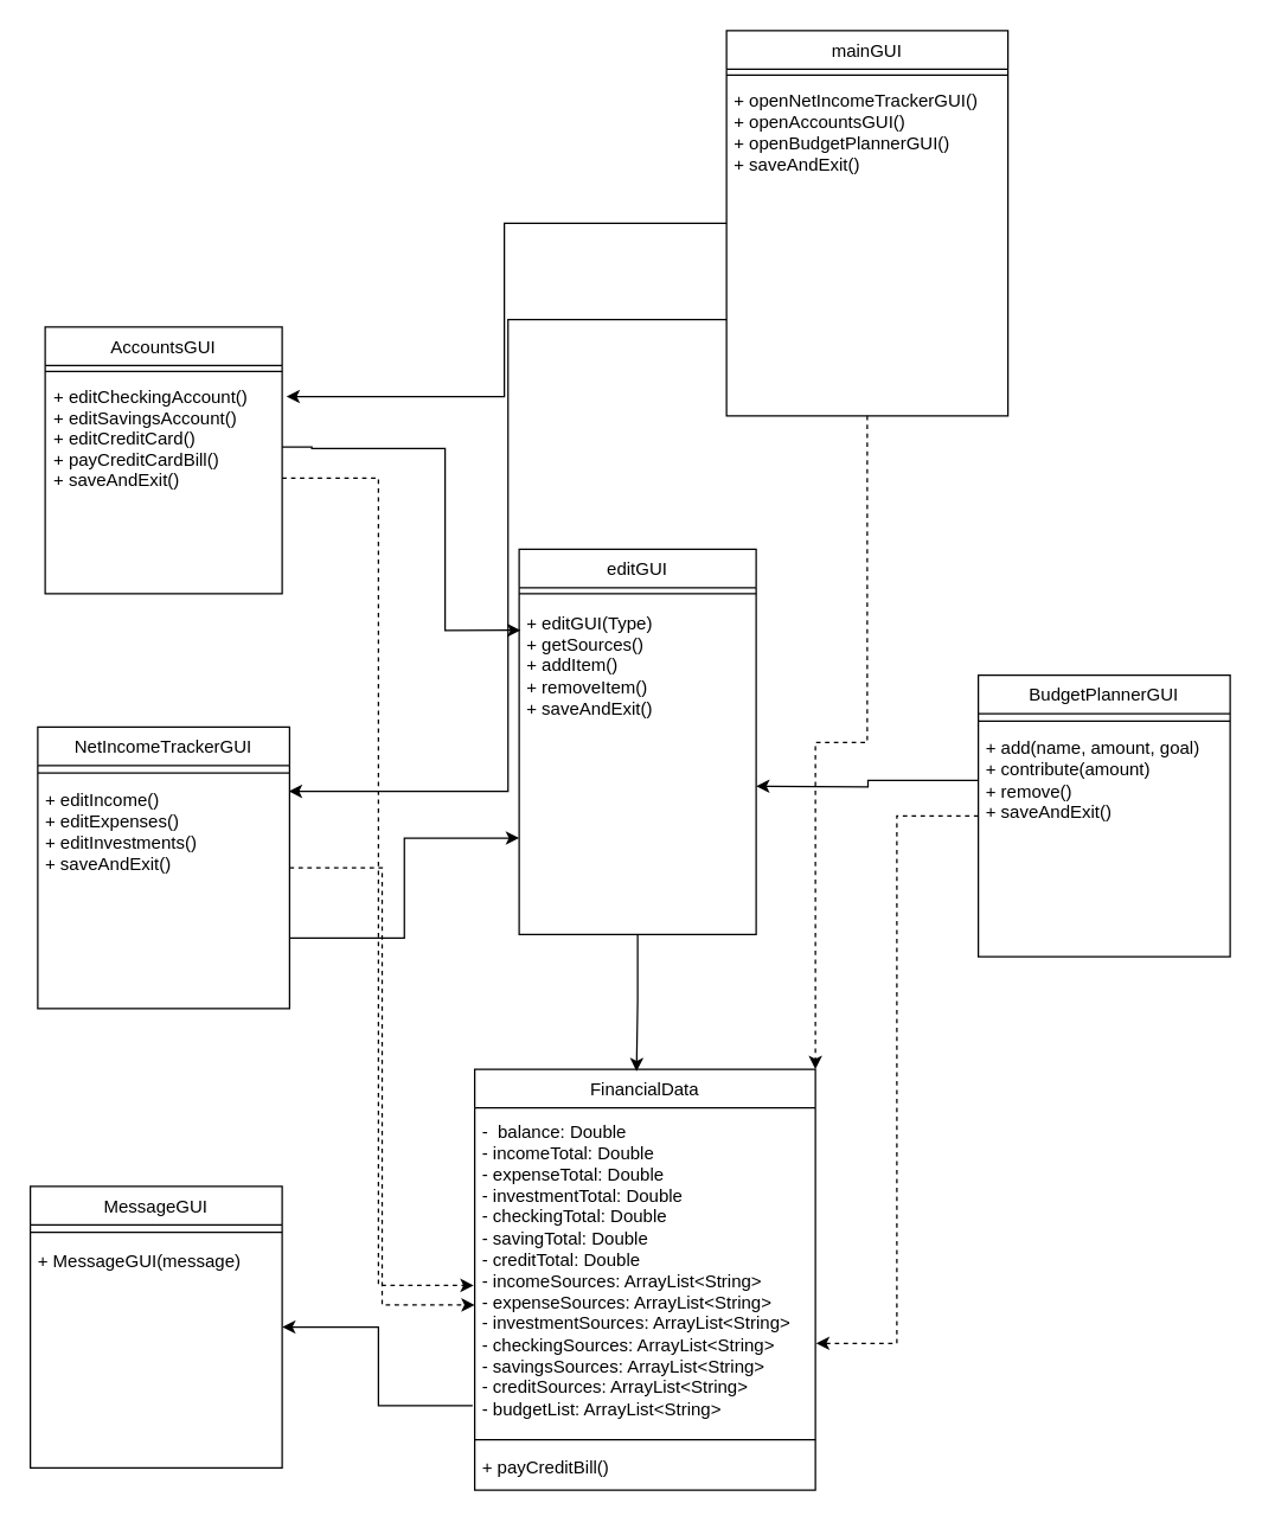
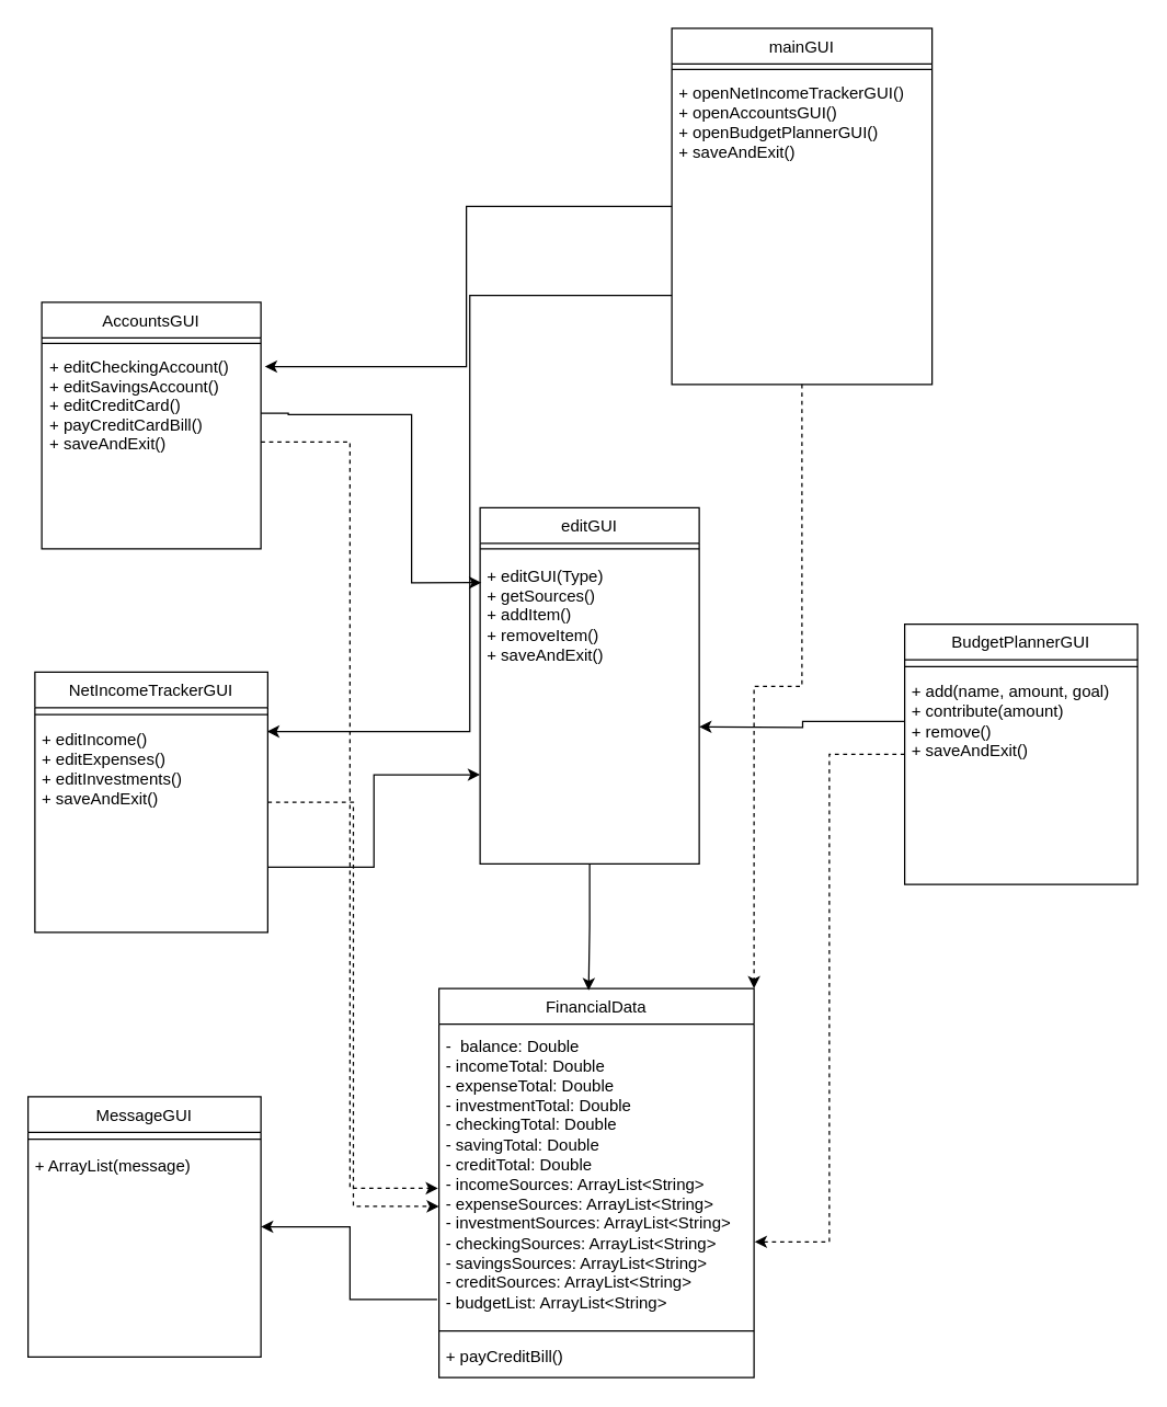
  <mxCell id="0" />
  <mxCell id="1" parent="0" />
  <mxCell id="2" style="edgeStyle=orthogonalEdgeStyle;rounded=0;orthogonalLoop=1;jettySize=auto;html=1;entryX=1;entryY=0;entryDx=0;entryDy=0;dashed=1;" edge="1" parent="1" source="3" target="18"><mxGeometry relative="1" as="geometry" /></mxCell>
  <mxCell id="3" value="mainGUI" style="swimlane;fontStyle=0;align=center;verticalAlign=top;childLayout=stackLayout;horizontal=1;startSize=26;horizontalStack=0;resizeParent=1;resizeLast=0;collapsible=1;marginBottom=0;rounded=0;shadow=0;strokeWidth=1;" vertex="1" parent="1"><mxGeometry x="490" y="20" width="190" height="260" as="geometry"><mxRectangle x="230" y="140" width="160" height="26" as="alternateBounds" /></mxGeometry></mxCell>
  <mxCell id="4" value="" style="line;html=1;strokeWidth=1;align=left;verticalAlign=middle;spacingTop=-1;spacingLeft=3;spacingRight=3;rotatable=0;labelPosition=right;points=[];portConstraint=eastwest;" vertex="1" parent="3"><mxGeometry y="26" width="190" height="8" as="geometry" /></mxCell>
  <mxCell id="5" value="&amp;nbsp;+ openNetIncomeTrackerGUI()&amp;nbsp;&lt;div&gt;&amp;nbsp;+ openAccountsGUI()&lt;div&gt;&amp;nbsp;+ openBudgetPlannerGUI()&lt;br&gt;&lt;div&gt;&amp;nbsp;+ saveAndExit()&lt;br&gt;&lt;/div&gt;&lt;/div&gt;&lt;/div&gt;" style="text;html=1;align=left;verticalAlign=middle;resizable=0;points=[];autosize=1;strokeColor=none;fillColor=none;" vertex="1" parent="3"><mxGeometry y="34" width="190" height="70" as="geometry" /></mxCell>
  <mxCell id="6" value="BudgetPlannerGUI" style="swimlane;fontStyle=0;align=center;verticalAlign=top;childLayout=stackLayout;horizontal=1;startSize=26;horizontalStack=0;resizeParent=1;resizeLast=0;collapsible=1;marginBottom=0;rounded=0;shadow=0;strokeWidth=1;" vertex="1" parent="1"><mxGeometry x="660" y="455" width="170" height="190" as="geometry"><mxRectangle x="340" y="380" width="170" height="26" as="alternateBounds" /></mxGeometry></mxCell>
  <mxCell id="7" value="" style="line;html=1;strokeWidth=1;align=left;verticalAlign=middle;spacingTop=-1;spacingLeft=3;spacingRight=3;rotatable=0;labelPosition=right;points=[];portConstraint=eastwest;" vertex="1" parent="6"><mxGeometry y="26" width="170" height="10" as="geometry" /></mxCell>
  <mxCell id="8" style="edgeStyle=orthogonalEdgeStyle;rounded=0;orthogonalLoop=1;jettySize=auto;html=1;strokeColor=default;strokeWidth=1;align=center;verticalAlign=middle;fontFamily=Helvetica;fontSize=11;fontColor=default;labelBackgroundColor=default;startArrow=none;startFill=0;startSize=20;endArrow=classic;" edge="1" parent="6" source="9"><mxGeometry relative="1" as="geometry"><mxPoint x="-150.0" y="75" as="targetPoint" /></mxGeometry></mxCell>
  <mxCell id="9" value="&amp;nbsp;+ add(name, amount, goal)&lt;div&gt;&amp;nbsp;+ contribute(amount)&lt;/div&gt;&lt;div&gt;&amp;nbsp;+ remove()&lt;br&gt;&lt;div&gt;&amp;nbsp;+ saveAndExit()&lt;br&gt;&lt;/div&gt;&lt;/div&gt;" style="text;html=1;align=left;verticalAlign=middle;resizable=0;points=[];autosize=1;strokeColor=none;fillColor=none;" vertex="1" parent="6"><mxGeometry y="36" width="170" height="70" as="geometry" /></mxCell>
  <mxCell id="10" value="AccountsGUI" style="swimlane;fontStyle=0;align=center;verticalAlign=top;childLayout=stackLayout;horizontal=1;startSize=26;horizontalStack=0;resizeParent=1;resizeLast=0;collapsible=1;marginBottom=0;rounded=0;shadow=0;strokeWidth=1;" vertex="1" parent="1"><mxGeometry x="30" y="220" width="160" height="180" as="geometry"><mxRectangle x="130" y="380" width="160" height="26" as="alternateBounds" /></mxGeometry></mxCell>
  <mxCell id="11" value="" style="line;html=1;strokeWidth=1;align=left;verticalAlign=middle;spacingTop=-1;spacingLeft=3;spacingRight=3;rotatable=0;labelPosition=right;points=[];portConstraint=eastwest;" vertex="1" parent="10"><mxGeometry y="26" width="160" height="8" as="geometry" /></mxCell>
  <mxCell id="12" value="+ editCheckingAccount()&#10;+ editSavingsAccount()&#10;+ editCreditCard()&#10;+ payCreditCardBill()&#10;+ saveAndExit()" style="text;align=left;verticalAlign=top;spacingLeft=4;spacingRight=4;overflow=hidden;rotatable=0;points=[[0,0.5],[1,0.5]];portConstraint=eastwest;fontStyle=0" vertex="1" parent="10"><mxGeometry y="34" width="160" height="136" as="geometry" /></mxCell>
  <mxCell id="13" style="edgeStyle=orthogonalEdgeStyle;rounded=0;orthogonalLoop=1;jettySize=auto;html=1;entryX=0;entryY=0.605;entryDx=0;entryDy=0;entryPerimeter=0;dashed=1;" edge="1" parent="1" source="15" target="19"><mxGeometry relative="1" as="geometry"><mxPoint x="270" y="1090" as="targetPoint" /></mxGeometry></mxCell>
  <mxCell id="14" style="edgeStyle=orthogonalEdgeStyle;rounded=0;orthogonalLoop=1;jettySize=auto;html=1;exitX=1;exitY=0.75;exitDx=0;exitDy=0;entryX=0;entryY=0.75;entryDx=0;entryDy=0;strokeColor=default;strokeWidth=1;align=center;verticalAlign=middle;fontFamily=Helvetica;fontSize=11;fontColor=default;labelBackgroundColor=default;startArrow=none;startFill=0;startSize=20;endArrow=classic;" edge="1" parent="1" source="15" target="22"><mxGeometry relative="1" as="geometry" /></mxCell>
  <mxCell id="15" value="NetIncomeTrackerGUI" style="swimlane;fontStyle=0;align=center;verticalAlign=top;childLayout=stackLayout;horizontal=1;startSize=26;horizontalStack=0;resizeParent=1;resizeLast=0;collapsible=1;marginBottom=0;rounded=0;shadow=0;strokeWidth=1;" vertex="1" parent="1"><mxGeometry x="25" y="490" width="170" height="190" as="geometry"><mxRectangle x="340" y="380" width="170" height="26" as="alternateBounds" /></mxGeometry></mxCell>
  <mxCell id="16" value="" style="line;html=1;strokeWidth=1;align=left;verticalAlign=middle;spacingTop=-1;spacingLeft=3;spacingRight=3;rotatable=0;labelPosition=right;points=[];portConstraint=eastwest;" vertex="1" parent="15"><mxGeometry y="26" width="170" height="10" as="geometry" /></mxCell>
  <mxCell id="17" value="&lt;div&gt;&amp;nbsp;+ editIncome()&amp;nbsp;&lt;/div&gt;&lt;div&gt;&amp;nbsp;+ editExpenses()&lt;/div&gt;&lt;div&gt;&amp;nbsp;+ editInvestments()&lt;/div&gt;&lt;div&gt;&amp;nbsp;+ saveAndExit()&lt;br&gt;&lt;/div&gt;" style="text;html=1;align=left;verticalAlign=middle;resizable=0;points=[];autosize=1;strokeColor=none;fillColor=none;" vertex="1" parent="15"><mxGeometry y="36" width="170" height="70" as="geometry" /></mxCell>
  <mxCell id="18" value="FinancialData" style="swimlane;fontStyle=0;align=center;verticalAlign=top;childLayout=stackLayout;horizontal=1;startSize=26;horizontalStack=0;resizeParent=1;resizeLast=0;collapsible=1;marginBottom=0;rounded=0;shadow=0;strokeWidth=1;" vertex="1" parent="1"><mxGeometry x="320" y="721" width="230" height="284" as="geometry"><mxRectangle x="130" y="380" width="160" height="26" as="alternateBounds" /></mxGeometry></mxCell>
  <mxCell id="19" value="&amp;nbsp;-&amp;nbsp; balance: Double&lt;div&gt;&amp;nbsp;- incomeTotal: Double&lt;/div&gt;&lt;div&gt;&amp;nbsp;- expenseTotal: Double&lt;/div&gt;&lt;div&gt;&amp;nbsp;- investmentTotal: Double&lt;/div&gt;&lt;div&gt;&amp;nbsp;- checkingTotal: Double&lt;/div&gt;&lt;div&gt;&amp;nbsp;- savingTotal: Double&lt;/div&gt;&lt;div&gt;&amp;nbsp;- creditTotal: Double&lt;/div&gt;&lt;div&gt;&amp;nbsp;- incomeSources: ArrayList&amp;lt;String&amp;gt;&lt;/div&gt;&lt;div&gt;&amp;nbsp;- expenseSources: ArrayList&amp;lt;String&amp;gt;&lt;/div&gt;&lt;div&gt;&amp;nbsp;- investmentSources: ArrayList&amp;lt;String&amp;gt;&lt;br&gt;&amp;nbsp;- checkingSources: ArrayList&amp;lt;String&amp;gt;&lt;br&gt;&amp;nbsp;- savingsSources: ArrayList&amp;lt;String&amp;gt;&lt;br&gt;&amp;nbsp;- creditSources: ArrayList&amp;lt;String&amp;gt;&lt;/div&gt;&lt;div&gt;&amp;nbsp;- budgetList: ArrayList&amp;lt;String&amp;gt;&lt;/div&gt;" style="text;html=1;align=left;verticalAlign=middle;resizable=0;points=[];autosize=1;strokeColor=none;fillColor=none;" vertex="1" parent="18"><mxGeometry y="26" width="230" height="220" as="geometry" /></mxCell>
  <mxCell id="20" value="" style="line;html=1;strokeWidth=1;align=left;verticalAlign=middle;spacingTop=-1;spacingLeft=3;spacingRight=3;rotatable=0;labelPosition=right;points=[];portConstraint=eastwest;" vertex="1" parent="18"><mxGeometry y="246" width="230" height="8" as="geometry" /></mxCell>
  <mxCell id="21" value="&amp;nbsp;+ payCreditBill()" style="text;html=1;align=left;verticalAlign=middle;whiteSpace=wrap;rounded=0;" vertex="1" parent="18"><mxGeometry y="254" width="230" height="30" as="geometry" /></mxCell>
  <mxCell id="22" value="editGUI" style="swimlane;fontStyle=0;align=center;verticalAlign=top;childLayout=stackLayout;horizontal=1;startSize=26;horizontalStack=0;resizeParent=1;resizeLast=0;collapsible=1;marginBottom=0;rounded=0;shadow=0;strokeWidth=1;" vertex="1" parent="1"><mxGeometry x="350" y="370" width="160" height="260" as="geometry"><mxRectangle x="230" y="140" width="160" height="26" as="alternateBounds" /></mxGeometry></mxCell>
  <mxCell id="23" value="" style="line;html=1;strokeWidth=1;align=left;verticalAlign=middle;spacingTop=-1;spacingLeft=3;spacingRight=3;rotatable=0;labelPosition=right;points=[];portConstraint=eastwest;" vertex="1" parent="22"><mxGeometry y="26" width="160" height="8" as="geometry" /></mxCell>
  <mxCell id="24" value="&amp;nbsp;+ editGUI(Type)&lt;div&gt;&amp;nbsp;+ getSources()&lt;div&gt;&amp;nbsp;+ addItem()&lt;br&gt;&lt;div&gt;&amp;nbsp;+ removeItem()&lt;div&gt;&amp;nbsp;+ saveAndExit()&lt;/div&gt;&lt;/div&gt;&lt;/div&gt;&lt;/div&gt;" style="text;html=1;align=left;verticalAlign=middle;resizable=0;points=[];autosize=1;strokeColor=none;fillColor=none;" vertex="1" parent="22"><mxGeometry y="34" width="160" height="90" as="geometry" /></mxCell>
  <mxCell id="25" value="MessageGUI" style="swimlane;fontStyle=0;align=center;verticalAlign=top;childLayout=stackLayout;horizontal=1;startSize=26;horizontalStack=0;resizeParent=1;resizeLast=0;collapsible=1;marginBottom=0;rounded=0;shadow=0;strokeWidth=1;" vertex="1" parent="1"><mxGeometry x="20" y="800" width="170" height="190" as="geometry"><mxRectangle x="340" y="380" width="170" height="26" as="alternateBounds" /></mxGeometry></mxCell>
  <mxCell id="26" value="" style="line;html=1;strokeWidth=1;align=left;verticalAlign=middle;spacingTop=-1;spacingLeft=3;spacingRight=3;rotatable=0;labelPosition=right;points=[];portConstraint=eastwest;" vertex="1" parent="25"><mxGeometry y="26" width="170" height="10" as="geometry" /></mxCell>
- <mxCell id="27" value="&amp;nbsp;+ MessageGUI(message)" style="text;html=1;align=left;verticalAlign=middle;resizable=0;points=[];autosize=1;strokeColor=none;fillColor=none;" vertex="1" parent="25"><mxGeometry y="36" width="170" height="30" as="geometry" /></mxCell>
+ <mxCell id="27" value="&amp;nbsp;+ ArrayList(message)" style="text;html=1;align=left;verticalAlign=middle;resizable=0;points=[];autosize=1;strokeColor=none;fillColor=none;" vertex="1" parent="25"><mxGeometry y="36" width="170" height="30" as="geometry" /></mxCell>
  <mxCell id="28" style="edgeStyle=orthogonalEdgeStyle;rounded=0;orthogonalLoop=1;jettySize=auto;html=1;exitX=1;exitY=0.5;exitDx=0;exitDy=0;entryX=-0.003;entryY=0.545;entryDx=0;entryDy=0;entryPerimeter=0;dashed=1;" edge="1" parent="1" source="12" target="19"><mxGeometry relative="1" as="geometry" /></mxCell>
  <mxCell id="29" style="edgeStyle=orthogonalEdgeStyle;rounded=0;orthogonalLoop=1;jettySize=auto;html=1;entryX=1.002;entryY=0.723;entryDx=0;entryDy=0;entryPerimeter=0;dashed=1;" edge="1" parent="1" source="6" target="19"><mxGeometry relative="1" as="geometry" /></mxCell>
  <mxCell id="30" style="edgeStyle=orthogonalEdgeStyle;rounded=0;orthogonalLoop=1;jettySize=auto;html=1;entryX=0.475;entryY=0.005;entryDx=0;entryDy=0;entryPerimeter=0;dashed=0;" edge="1" parent="1" source="22" target="18"><mxGeometry relative="1" as="geometry" /></mxCell>
  <mxCell id="31" style="edgeStyle=orthogonalEdgeStyle;rounded=0;orthogonalLoop=1;jettySize=auto;html=1;entryX=1;entryY=0.5;entryDx=0;entryDy=0;exitX=-0.006;exitY=0.914;exitDx=0;exitDy=0;exitPerimeter=0;startArrow=none;startFill=0;strokeWidth=1;startSize=20;strokeColor=default;align=center;verticalAlign=middle;fontFamily=Helvetica;fontSize=11;fontColor=default;labelBackgroundColor=default;endArrow=classic;" edge="1" parent="1" source="19" target="25"><mxGeometry relative="1" as="geometry" /></mxCell>
  <mxCell id="32" style="edgeStyle=orthogonalEdgeStyle;rounded=0;orthogonalLoop=1;jettySize=auto;html=1;entryX=1.018;entryY=0.096;entryDx=0;entryDy=0;entryPerimeter=0;strokeColor=default;strokeWidth=1;align=center;verticalAlign=middle;fontFamily=Helvetica;fontSize=11;fontColor=default;labelBackgroundColor=default;startArrow=none;startFill=0;startSize=20;endArrow=classic;" edge="1" parent="1" source="3" target="12"><mxGeometry relative="1" as="geometry" /></mxCell>
  <mxCell id="33" style="edgeStyle=orthogonalEdgeStyle;rounded=0;orthogonalLoop=1;jettySize=auto;html=1;exitX=0;exitY=0.75;exitDx=0;exitDy=0;entryX=0.997;entryY=0.107;entryDx=0;entryDy=0;entryPerimeter=0;strokeColor=default;strokeWidth=1;align=center;verticalAlign=middle;fontFamily=Helvetica;fontSize=11;fontColor=default;labelBackgroundColor=default;startArrow=none;startFill=0;startSize=20;endArrow=classic;" edge="1" parent="1" source="3" target="17"><mxGeometry relative="1" as="geometry" /></mxCell>
  <mxCell id="34" style="edgeStyle=orthogonalEdgeStyle;rounded=0;orthogonalLoop=1;jettySize=auto;html=1;entryX=0.006;entryY=0.464;entryDx=0;entryDy=0;entryPerimeter=0;strokeColor=default;strokeWidth=1;align=center;verticalAlign=middle;fontFamily=Helvetica;fontSize=11;fontColor=default;labelBackgroundColor=default;startArrow=none;startFill=0;startSize=20;endArrow=classic;" edge="1" parent="1"><mxGeometry relative="1" as="geometry"><mxPoint x="190" y="301" as="sourcePoint" /><mxPoint x="350.96" y="424.76" as="targetPoint" /><Array as="points"><mxPoint x="210" y="301" /><mxPoint x="210" y="302" /><mxPoint x="300" y="302" /><mxPoint x="300" y="425" /></Array></mxGeometry></mxCell>
